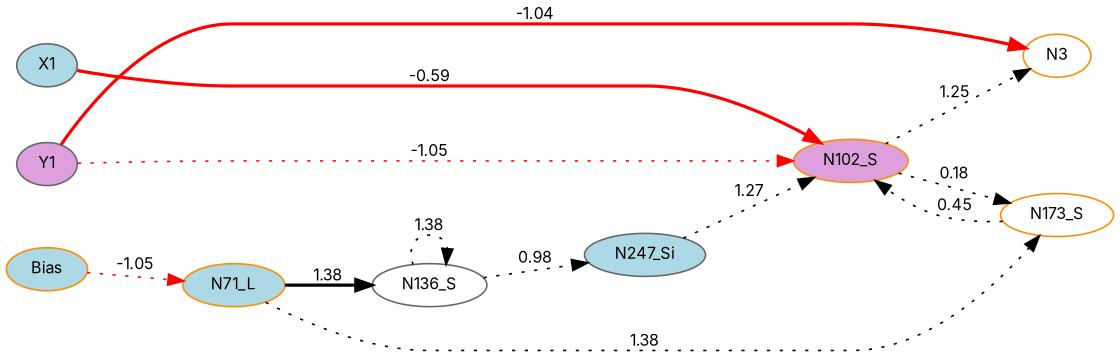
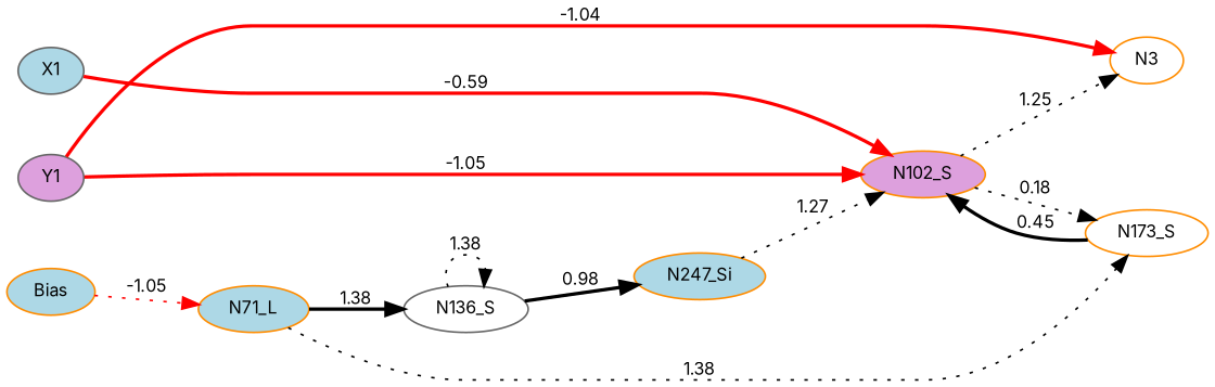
  digraph {
    fontname=Inter
    rankdir=LR
    node [color=darkorange fillcolor=lightblue fontname=Inter fontsize=10 shape=ellipse style=filled]
    edge [color=black fontname=Inter fontsize=10 style=dotted]
    N3 [fillcolor=white height=0.1 width=0.1]
    n2 [height=0.1 label=Bias width=0.1]
    n3 [color=gray40 height=0.1 label=X1 width=0.1]
    n4 [color=gray40 fillcolor=plum height=0.1 label=Y1 width=0.1]
    n5 [height=0.1 label=N71_L width=0.1]
    n6 [fillcolor=plum height=0.1 label=N102_S width=0.1]
    n7 [color=gray40 fillcolor=white height=0.1 label=N136_S width=0.1]
    n8 [fillcolor=white height=0.1 label=N173_S width=0.1]
-   n9 [color=gray40 height=0.1 label=N247_Si width=0.1]
+   n9 [height=0.1 label=N247_Si width=0.1]
    subgraph sub_1 {
      rank=same
      N3
    }
    subgraph sub_2 {
      rank=same
      n2
      n3
      n4
    }
    n2 -> n5 [arrowType=inv color=red label=-1.05]
    n3 -> n4 [style=invis color="" fontsize=""]
    n3 -> n6 [arrowType=inv color=red label=-0.59 style=bold]
    n4 -> N3 [arrowType=inv color=red label=-1.04 style=bold]
    n4 -> n2 [style=invis color="" fontsize=""]
-   n4 -> n6 [arrowType=inv color=red label=-1.05]
+   n4 -> n6 [arrowType=inv color=red label=-1.05 style=bold]
    n5 -> n7 [label=1.38 style=bold]
    n5 -> n8 [label=1.38]
    n6 -> N3 [label=1.25]
    n6 -> n8 [label=0.18]
    n7 -> n7 [label=1.38]
-   n7 -> n9 [label=0.98]
-   n8 -> n6 [label=0.45]
+   n7 -> n9 [label=0.98 style=bold]
+   n8 -> n6 [label=0.45 style=bold]
    n9 -> n6 [label=1.27]
  }
